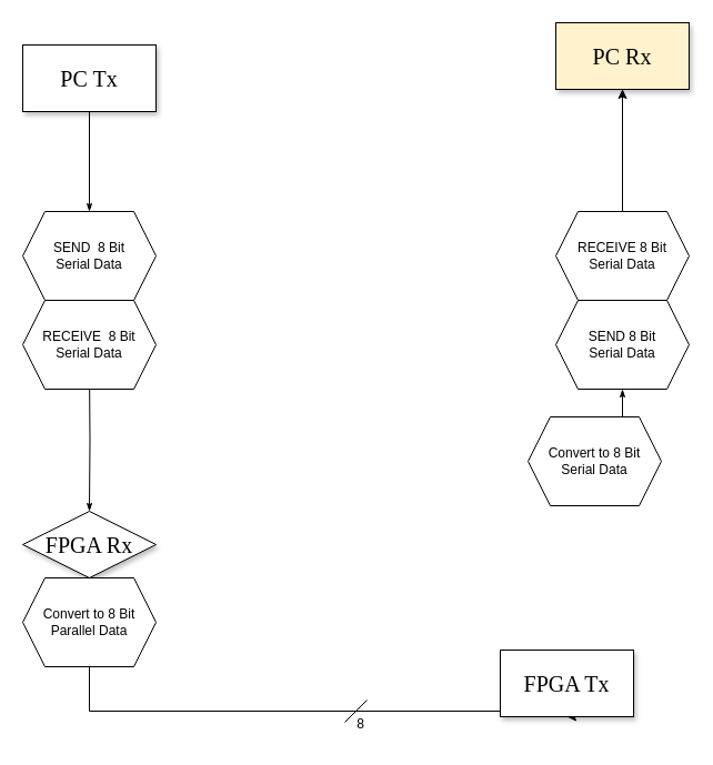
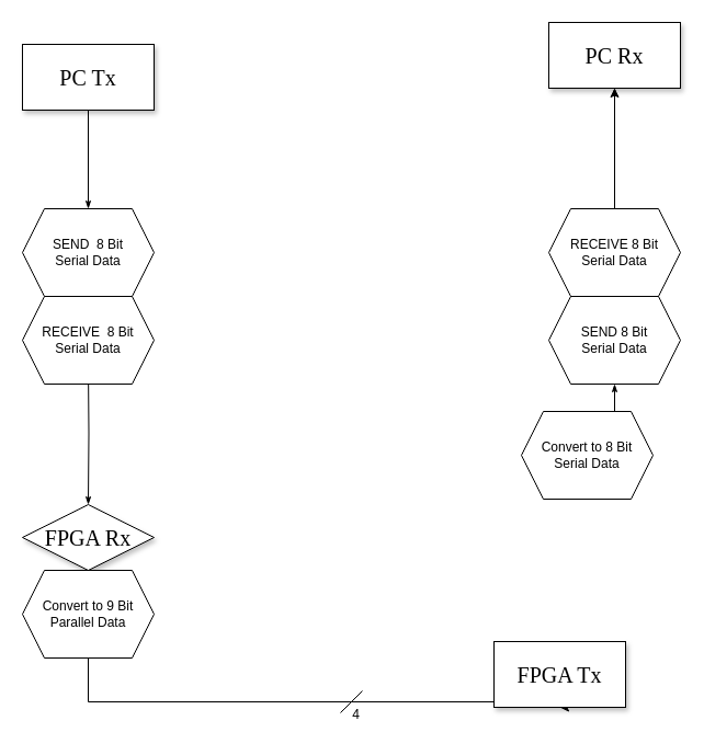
  <mxCell id="0" />
  <mxCell id="1" parent="0" />
  <mxCell id="2" style="edgeStyle=orthogonalEdgeStyle;rounded=0;html=1;labelBackgroundColor=none;startSize=5;endArrow=classicThin;endFill=1;endSize=5;jettySize=auto;orthogonalLoop=1;strokeWidth=1;fontFamily=Verdana;fontSize=8;entryX=0.5;entryY=0;entryDx=0;entryDy=0;" parent="1" source="3" target="4" edge="1"><mxGeometry relative="1" as="geometry"><mxPoint x="80" y="180" as="targetPoint" /><Array as="points" /></mxGeometry></mxCell>
  <mxCell id="3" value="&lt;font style=&quot;font-size: 20px;&quot;&gt;PC Tx&lt;/font&gt;" style="rounded=0;whiteSpace=wrap;html=1;shadow=1;labelBackgroundColor=none;strokeWidth=1;fontFamily=Verdana;fontSize=8;align=center;" parent="1" vertex="1"><mxGeometry x="20" y="40" width="120" height="60" as="geometry" /></mxCell>
  <mxCell id="4" value="SEND&amp;nbsp; 8 Bit&lt;div&gt;Serial Data&lt;/div&gt;" style="shape=hexagon;perimeter=hexagonPerimeter2;whiteSpace=wrap;html=1;fixedSize=1;" vertex="1" parent="1"><mxGeometry x="20" y="190" width="120" height="80" as="geometry" /></mxCell>
- <mxCell id="5" value="&lt;font style=&quot;font-size: 20px;&quot;&gt;PC Rx&lt;/font&gt;" style="rounded=0;whiteSpace=wrap;html=1;shadow=1;labelBackgroundColor=none;strokeWidth=1;fontFamily=Verdana;fontSize=8;align=center;fillColor=#fff2cc;" vertex="1" parent="1"><mxGeometry x="500" y="20" width="120" height="60" as="geometry" /></mxCell>
+ <mxCell id="5" value="&lt;font style=&quot;font-size: 20px;&quot;&gt;PC Rx&lt;/font&gt;" style="rounded=0;whiteSpace=wrap;html=1;shadow=1;labelBackgroundColor=none;strokeWidth=1;fontFamily=Verdana;fontSize=8;align=center;" vertex="1" parent="1"><mxGeometry x="500" y="20" width="120" height="60" as="geometry" /></mxCell>
  <mxCell id="6" value="" style="edgeStyle=orthogonalEdgeStyle;rounded=0;orthogonalLoop=1;jettySize=auto;html=1;" edge="1" parent="1" source="7" target="5"><mxGeometry relative="1" as="geometry" /></mxCell>
  <mxCell id="7" value="RECEIVE 8 Bit&lt;div&gt;Serial Data&lt;/div&gt;" style="shape=hexagon;perimeter=hexagonPerimeter2;whiteSpace=wrap;html=1;fixedSize=1;" vertex="1" parent="1"><mxGeometry x="500" y="190" width="120" height="80" as="geometry" /></mxCell>
  <mxCell id="8" style="edgeStyle=orthogonalEdgeStyle;rounded=0;html=1;labelBackgroundColor=none;startSize=5;endArrow=classicThin;endFill=1;endSize=5;jettySize=auto;orthogonalLoop=1;strokeWidth=1;fontFamily=Verdana;fontSize=8" edge="1" parent="1"><mxGeometry relative="1" as="geometry"><mxPoint x="560" y="180" as="sourcePoint" /><mxPoint x="560" y="80" as="targetPoint" /><Array as="points"><mxPoint x="560" y="90" /><mxPoint x="560" y="90" /></Array></mxGeometry></mxCell>
  <mxCell id="9" style="edgeStyle=orthogonalEdgeStyle;rounded=0;orthogonalLoop=1;jettySize=auto;html=1;entryX=0.5;entryY=1;entryDx=0;entryDy=0;" edge="1" parent="1" target="13"><mxGeometry relative="1" as="geometry"><mxPoint x="220" y="610" as="targetPoint" /><mxPoint x="80" y="600" as="sourcePoint" /><Array as="points"><mxPoint x="80" y="640" /><mxPoint x="560" y="640" /></Array></mxGeometry></mxCell>
  <mxCell id="10" value="&lt;font style=&quot;font-size: 20px;&quot;&gt;FPGA Rx&lt;/font&gt;" style="rhombus;whiteSpace=wrap;html=1;shadow=1;labelBackgroundColor=none;strokeWidth=1;fontFamily=Verdana;fontSize=8;align=center;" vertex="1" parent="1"><mxGeometry x="20" y="460" width="120" height="60" as="geometry" /></mxCell>
  <mxCell id="11" style="edgeStyle=orthogonalEdgeStyle;rounded=0;html=1;labelBackgroundColor=none;startSize=5;endArrow=classicThin;endFill=1;endSize=5;jettySize=auto;orthogonalLoop=1;strokeWidth=1;fontFamily=Verdana;fontSize=8;entryX=0.5;entryY=0;entryDx=0;entryDy=0;" edge="1" parent="1" target="10"><mxGeometry relative="1" as="geometry"><mxPoint x="80" y="330" as="sourcePoint" /><mxPoint x="80" y="380" as="targetPoint" /><Array as="points" /></mxGeometry></mxCell>
- <mxCell id="12" value="Convert to 8 Bit&lt;div&gt;Parallel Data&lt;/div&gt;" style="shape=hexagon;perimeter=hexagonPerimeter2;whiteSpace=wrap;html=1;fixedSize=1;" vertex="1" parent="1"><mxGeometry x="20" y="520" width="120" height="80" as="geometry" /></mxCell>
+ <mxCell id="12" value="Convert to 9 Bit&lt;div&gt;Parallel Data&lt;/div&gt;" style="shape=hexagon;perimeter=hexagonPerimeter2;whiteSpace=wrap;html=1;fixedSize=1;" vertex="1" parent="1"><mxGeometry x="20" y="520" width="120" height="80" as="geometry" /></mxCell>
  <mxCell id="13" value="&lt;font style=&quot;font-size: 20px;&quot;&gt;FPGA Tx&lt;/font&gt;" style="rounded=0;whiteSpace=wrap;html=1;shadow=1;labelBackgroundColor=none;strokeWidth=1;fontFamily=Verdana;fontSize=8;align=center;" vertex="1" parent="1"><mxGeometry x="450" y="585" width="120" height="60" as="geometry" /></mxCell>
  <mxCell id="14" value="RECEIVE&amp;nbsp; 8 Bit&lt;div&gt;Serial Data&lt;/div&gt;" style="shape=hexagon;perimeter=hexagonPerimeter2;whiteSpace=wrap;html=1;fixedSize=1;" vertex="1" parent="1"><mxGeometry x="20" y="270" width="120" height="80" as="geometry" /></mxCell>
  <mxCell id="15" value="SEND 8 Bit&lt;div&gt;Serial Data&lt;/div&gt;" style="shape=hexagon;perimeter=hexagonPerimeter2;whiteSpace=wrap;html=1;fixedSize=1;" vertex="1" parent="1"><mxGeometry x="500" y="270" width="120" height="80" as="geometry" /></mxCell>
  <mxCell id="16" value="Convert to 8 Bit&lt;div&gt;Serial Data&lt;/div&gt;" style="shape=hexagon;perimeter=hexagonPerimeter2;whiteSpace=wrap;html=1;fixedSize=1;" vertex="1" parent="1"><mxGeometry x="475" y="375" width="120" height="80" as="geometry" /></mxCell>
  <mxCell id="17" style="edgeStyle=orthogonalEdgeStyle;rounded=0;html=1;labelBackgroundColor=none;startSize=5;endArrow=classicThin;endFill=1;endSize=5;jettySize=auto;orthogonalLoop=1;strokeWidth=1;fontFamily=Verdana;fontSize=8;exitX=0.5;exitY=0;exitDx=0;exitDy=0;" edge="1" parent="1" source="16"><mxGeometry relative="1" as="geometry"><mxPoint x="560" y="450" as="sourcePoint" /><mxPoint x="560" y="350" as="targetPoint" /><Array as="points" /></mxGeometry></mxCell>
  <mxCell id="18" value="" style="endArrow=none;html=1;rounded=0;" edge="1" parent="1"><mxGeometry width="50" height="50" relative="1" as="geometry"><mxPoint x="310" y="650" as="sourcePoint" /><mxPoint x="330" y="630" as="targetPoint" /></mxGeometry></mxCell>
- <mxCell id="19" value="8" style="text;html=1;align=center;verticalAlign=middle;resizable=0;points=[];autosize=1;strokeColor=none;fillColor=none;" vertex="1" parent="1"><mxGeometry x="309" y="637" width="30" height="30" as="geometry" /></mxCell>
+ <mxCell id="19" value="4" style="text;html=1;align=center;verticalAlign=middle;resizable=0;points=[];autosize=1;strokeColor=none;fillColor=none;" vertex="1" parent="1"><mxGeometry x="309" y="637" width="30" height="30" as="geometry" /></mxCell>
